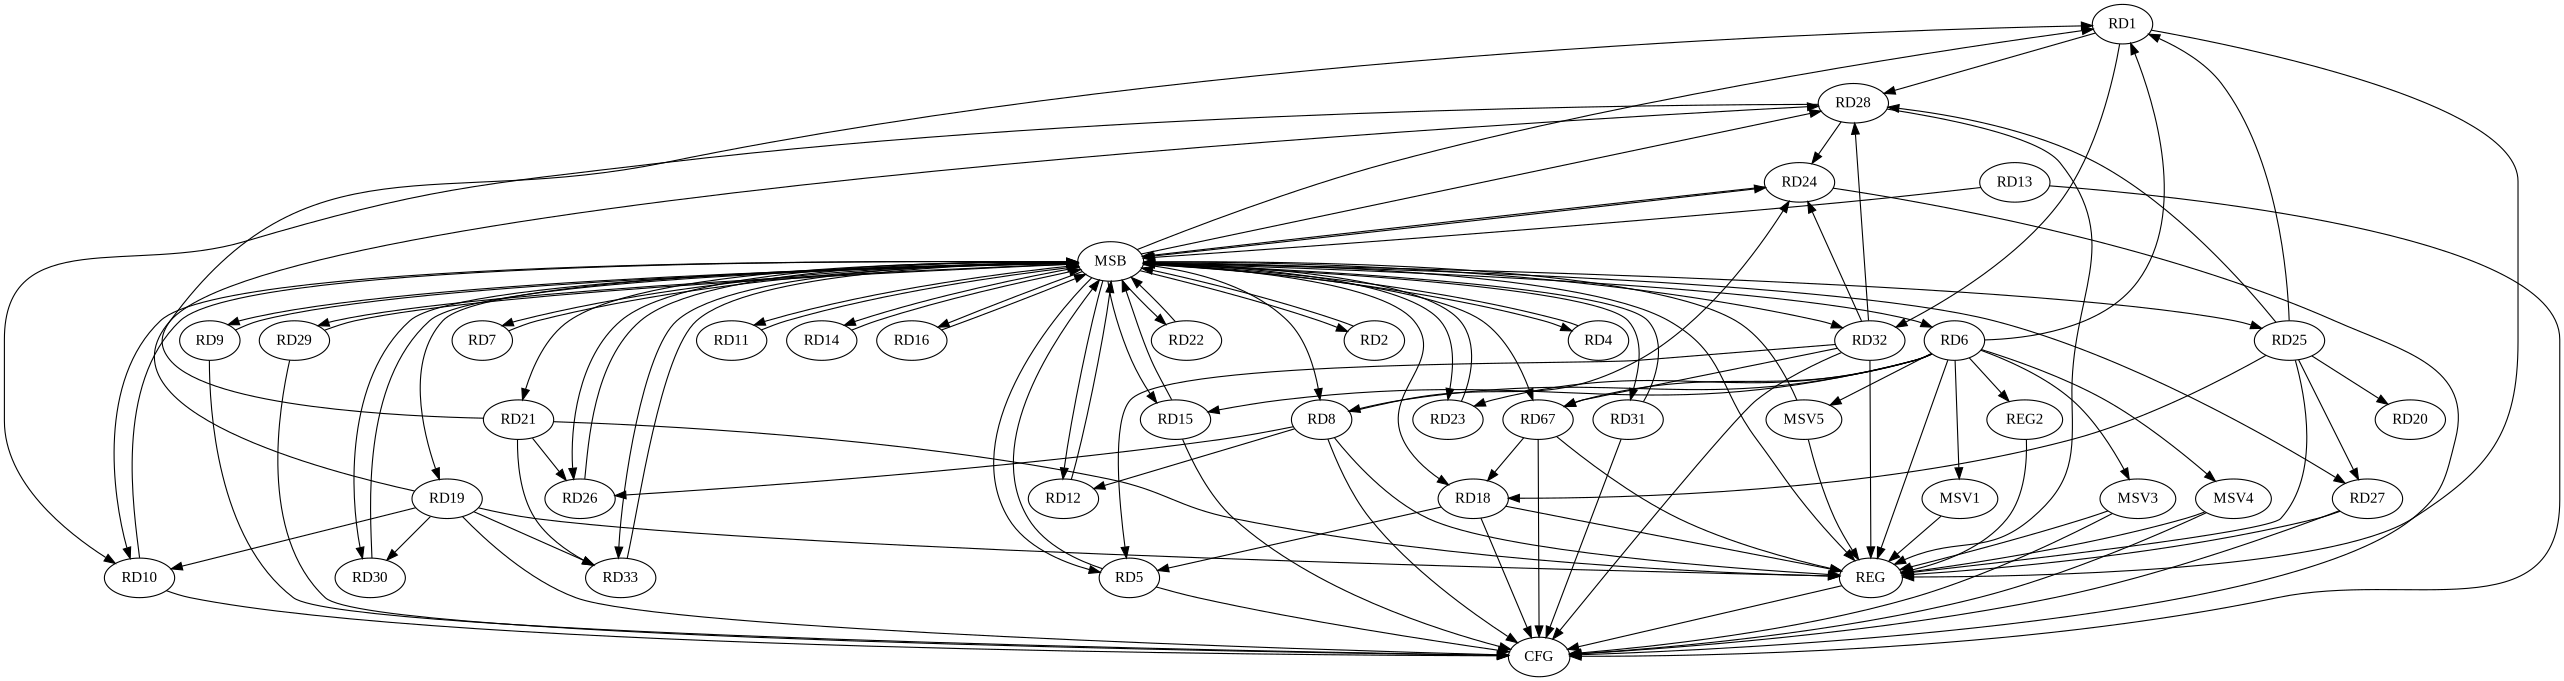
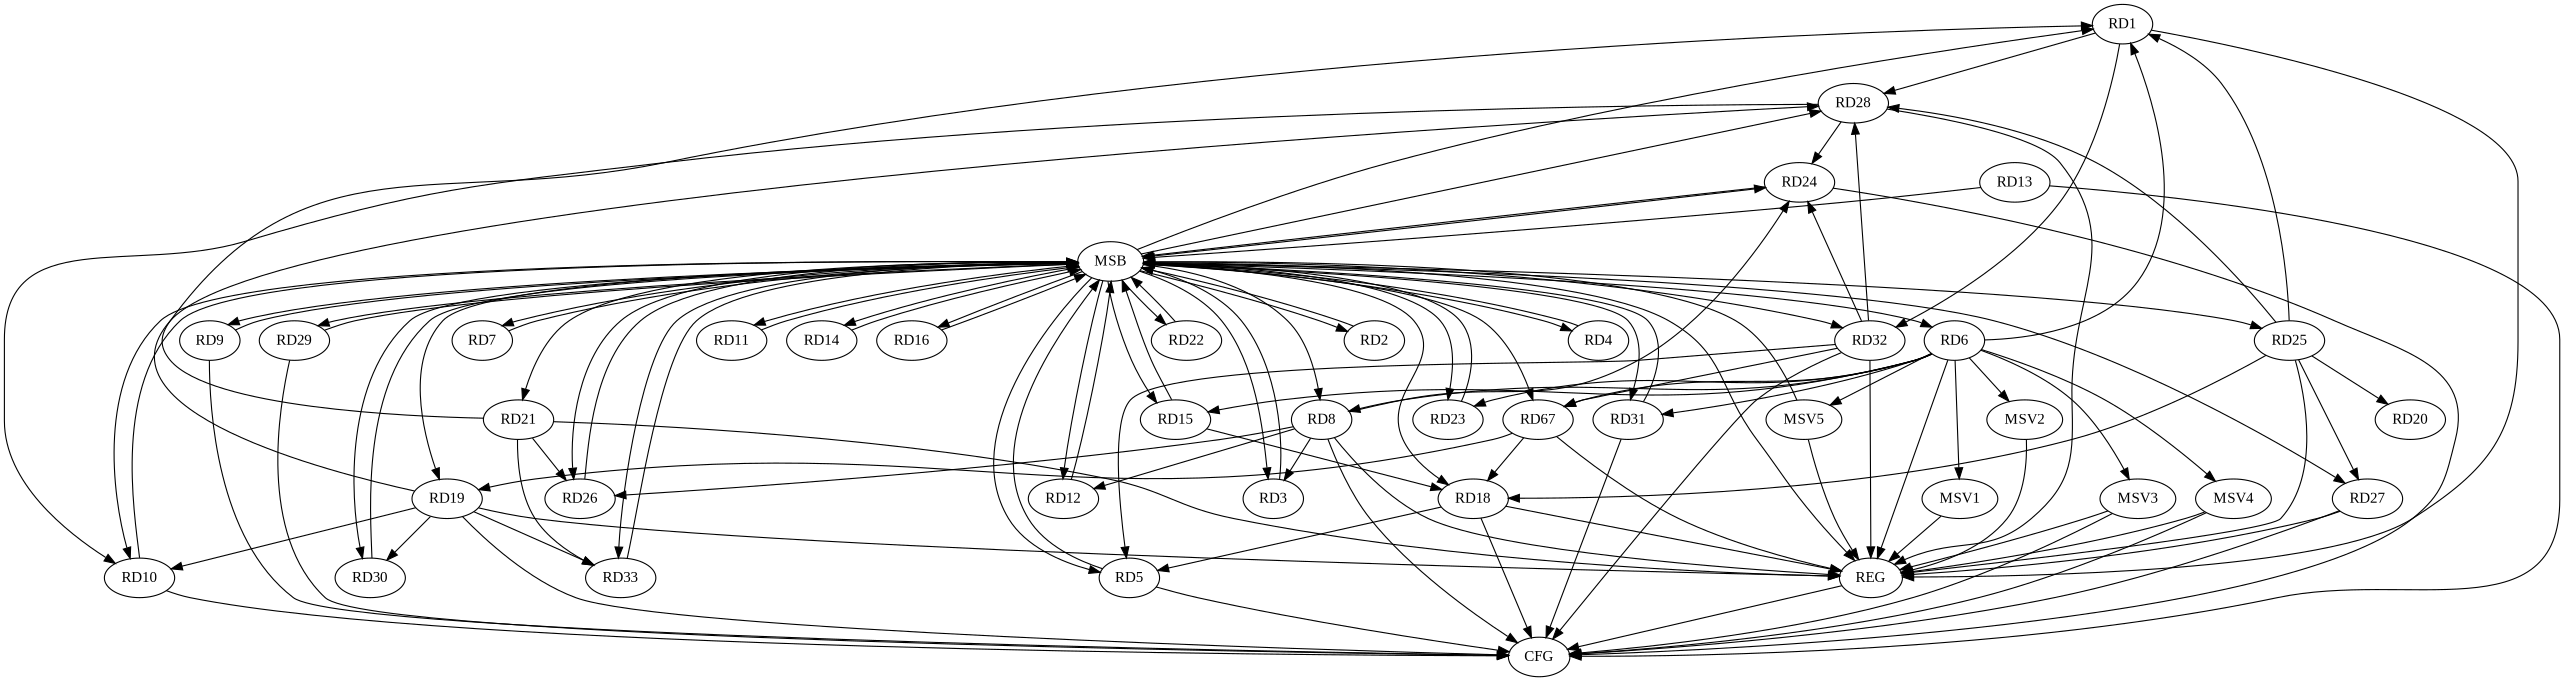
  strict digraph {
    fontname="Liberation Serif"
    node [fontname="Liberation Serif"]
    edge [fontname="Liberation Serif"]
    n1 [label=RD1]
    n2 [label=RD28]
    n3 [label=RD32]
    n4 [label=REG]
    n5 [label=RD24]
    n6 [label=RD10]
    n7 [label=RD5]
    n8 [label=CFG]
    n9 [label=RD67]
    n10 [label=RD2]
    n11 [label=MSB]
+   n12 [label=RD3]
    n13 [label=RD4]
    n14 [label=RD6]
    n15 [label=RD8]
    n16 [label=RD15]
    n17 [label=RD23]
    n18 [label=RD31]
    n19 [label=RD7]
    n20 [label=RD12]
    n21 [label=RD26]
    n22 [label=RD9]
    n23 [label=RD11]
    n24 [label=RD14]
    n25 [label=RD16]
    n26 [label=RD18]
    n27 [label=RD19]
    n28 [label=RD30]
    n29 [label=RD33]
    n30 [label=RD21]
    n31 [label=RD22]
    n32 [label=RD25]
    n33 [label=RD27]
    n34 [label=RD29]
    n35 [label=MSV1]
-   n36 [label=REG2]
+   n36 [label=MSV2]
    n37 [label=MSV3]
    n38 [label=MSV4]
    n39 [label=MSV5]
    n40 [label=RD13]
    n41 [label=RD20]
    n1 -> n2
    n1 -> n3
    n1 -> n4
    n2 -> n4
    n2 -> n5
    n2 -> n6
    n3 -> n2
    n3 -> n4
    n3 -> n5
    n3 -> n7
    n3 -> n8
    n3 -> n9
    n4 -> n8
    n5 -> n8
    n5 -> n11
    n6 -> n8
    n6 -> n11
    n7 -> n8
    n7 -> n11
    n9 -> n4
-   n9 -> n8
+   n9 -> n27
    n9 -> n26
    n10 -> n11
    n11 -> n1
    n11 -> n2
    n11 -> n3
    n11 -> n4
    n11 -> n5
    n11 -> n6
    n11 -> n7
    n11 -> n9
    n11 -> n10
+   n11 -> n12
    n11 -> n13
    n11 -> n14
    n11 -> n15
    n11 -> n16
    n11 -> n17
    n11 -> n18
    n11 -> n19
    n11 -> n20
    n11 -> n21
    n11 -> n22
    n11 -> n23
    n11 -> n24
    n11 -> n25
    n11 -> n26
    n11 -> n27
    n11 -> n28
    n11 -> n29
    n11 -> n30
    n11 -> n31
    n11 -> n32
    n11 -> n33
    n11 -> n34
+   n12 -> n11
    n13 -> n11
    n14 -> n1
    n14 -> n4
    n14 -> n9
    n14 -> n15
    n14 -> n16
    n14 -> n17
+   n14 -> n18
    n14 -> n35
    n14 -> n36
    n14 -> n37
    n14 -> n38
    n14 -> n39
    n15 -> n4
    n15 -> n5
    n15 -> n8
+   n15 -> n12
    n15 -> n20
    n15 -> n21
-   n16 -> n8
+   n16 -> n26
    n16 -> n11
    n17 -> n11
    n18 -> n8
    n18 -> n11
    n19 -> n11
    n20 -> n11
    n21 -> n11
    n22 -> n8
    n22 -> n11
    n23 -> n11
    n24 -> n11
    n25 -> n11
    n26 -> n4
    n26 -> n7
    n26 -> n8
    n27 -> n2
    n27 -> n4
    n27 -> n6
    n27 -> n8
    n27 -> n28
    n27 -> n29
    n28 -> n11
    n29 -> n11
    n30 -> n1
    n30 -> n4
    n30 -> n21
    n30 -> n29
    n31 -> n11
    n32 -> n1
    n32 -> n2
    n32 -> n4
    n32 -> n26
    n32 -> n33
    n32 -> n41
    n33 -> n4
    n33 -> n8
    n34 -> n8
    n34 -> n11
    n35 -> n4
    n36 -> n4
    n37 -> n4
    n37 -> n8
    n38 -> n4
    n38 -> n8
    n39 -> n4
    n39 -> n11
    n40 -> n8
    n40 -> n11
  }
